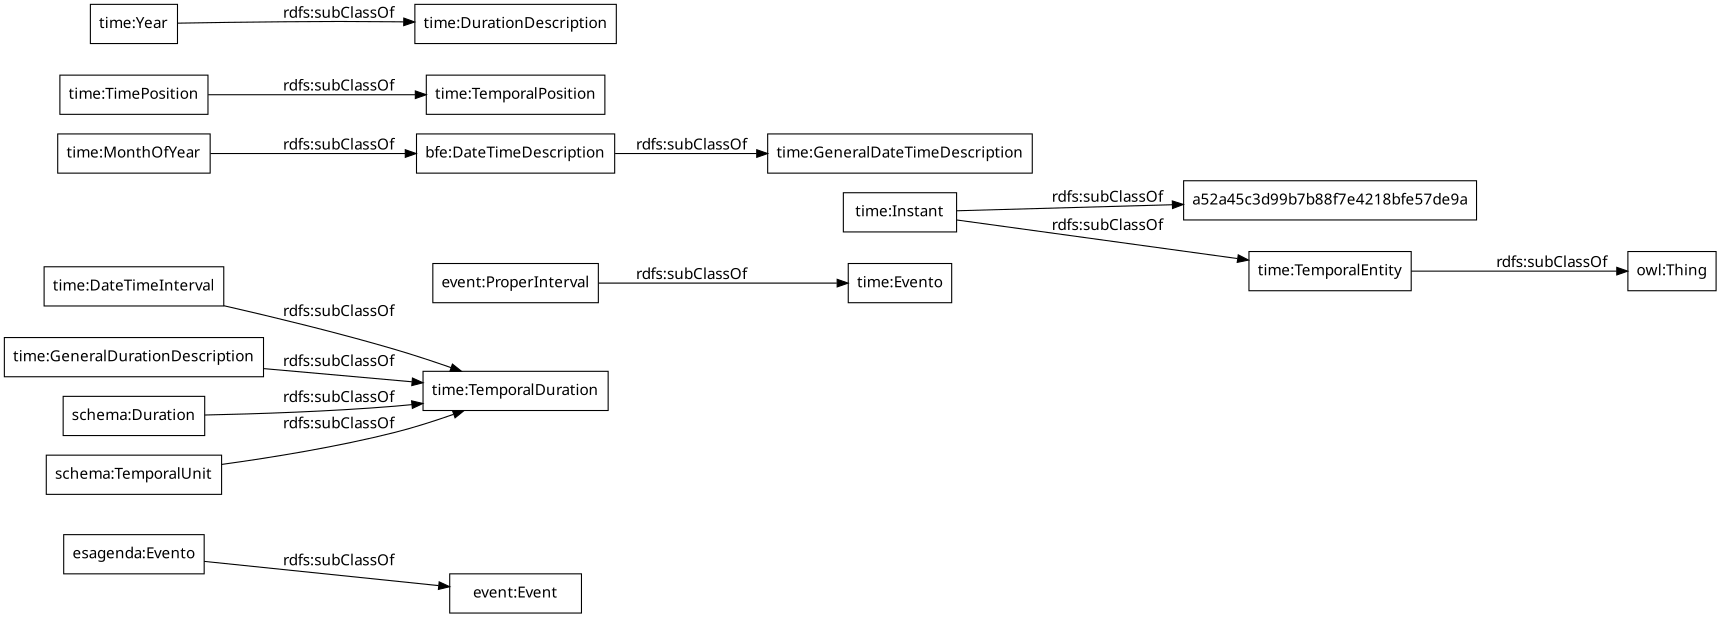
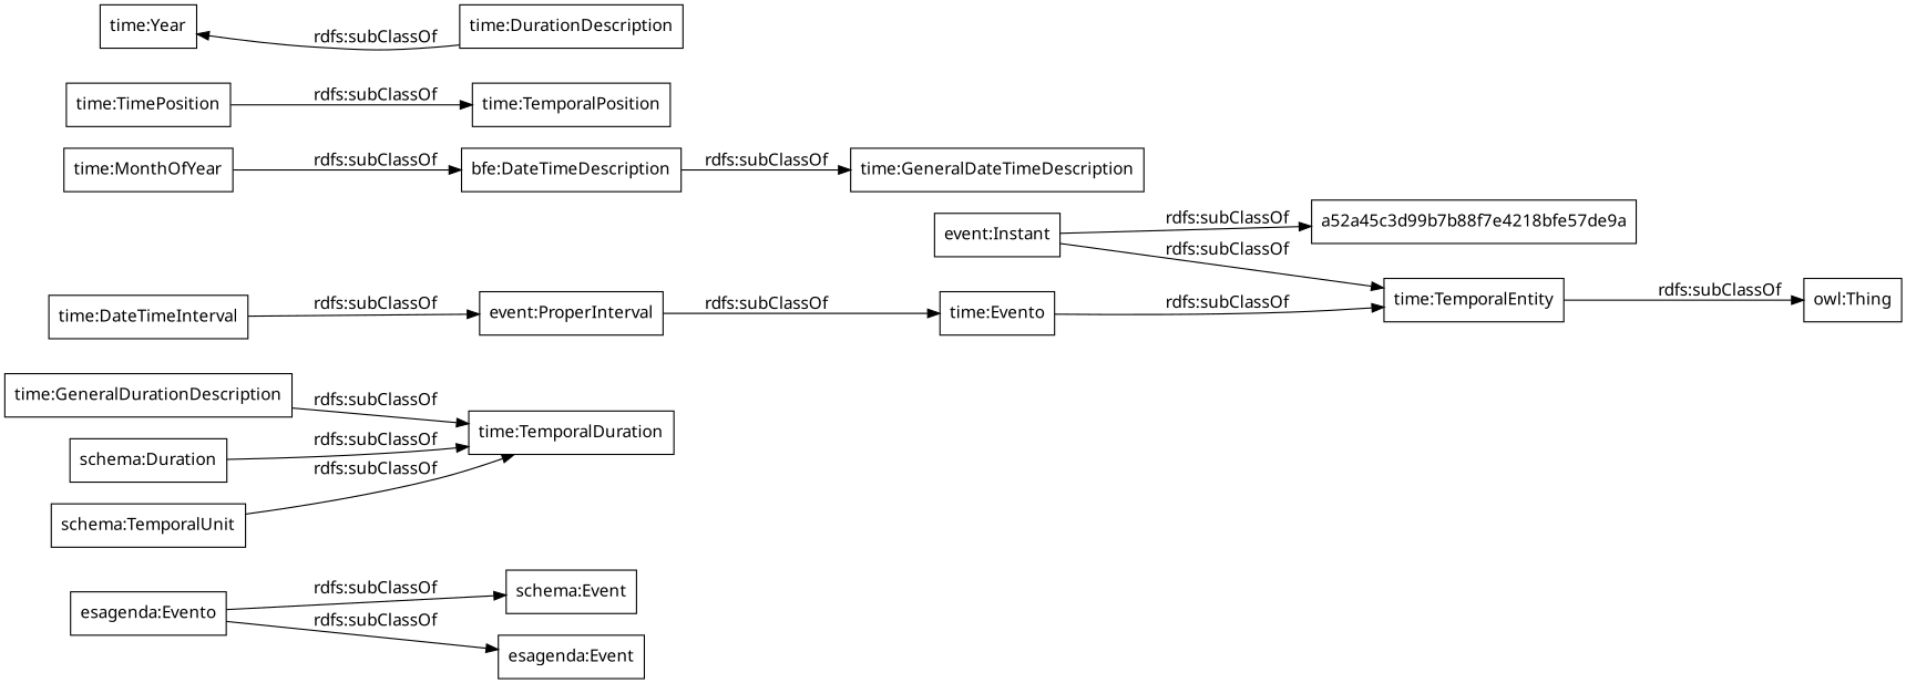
  digraph {
    fontname="Noto Sans"
    rankdir=LR
    node [color=black fontname="Noto Sans" shape=rectangle]
    edge [fontname="Noto Sans"]
    "esagenda:Evento"
-   "event:Event"
+   "schema:Event"
+   "event:Event" [label="esagenda:Event"]
    n4 [label="event:ProperInterval"]
    "time:DateTimeInterval"
    n6 [label="time:Evento"]
    "time:GeneralDurationDescription"
    "time:TemporalDuration"
    n9 [label="schema:Duration"]
    n10 [label="bfe:DateTimeDescription"]
    "time:GeneralDateTimeDescription"
    "time:TemporalEntity"
    "time:TimePosition"
    "time:TemporalPosition"
    "owl:Thing"
    "time:Year"
    "time:DurationDescription"
    "time:MonthOfYear"
    n19 [label="schema:TemporalUnit"]
-   "time:Instant"
+   "time:Instant" [label="event:Instant"]
    a52a45c3d99b7b88f7e4218bfe57de9a
+   "esagenda:Evento" -> "schema:Event" [label="rdfs:subClassOf"]
    "esagenda:Evento" -> "event:Event" [label="rdfs:subClassOf"]
    n4 -> n6 [label="rdfs:subClassOf"]
-   "time:DateTimeInterval" -> "time:TemporalDuration" [label="rdfs:subClassOf"]
+   "time:DateTimeInterval" -> n4 [label="rdfs:subClassOf"]
+   n6 -> "time:TemporalEntity" [label="rdfs:subClassOf"]
    "time:GeneralDurationDescription" -> "time:TemporalDuration" [label="rdfs:subClassOf"]
    n9 -> "time:TemporalDuration" [label="rdfs:subClassOf"]
    n10 -> "time:GeneralDateTimeDescription" [label="rdfs:subClassOf"]
    "time:TemporalEntity" -> "owl:Thing" [label="rdfs:subClassOf"]
    "time:TimePosition" -> "time:TemporalPosition" [label="rdfs:subClassOf"]
-   "time:Year" -> "time:DurationDescription" [label="rdfs:subClassOf"]
+   "time:DurationDescription" -> "time:Year" [label="rdfs:subClassOf"]
    "time:MonthOfYear" -> n10 [label="rdfs:subClassOf"]
    n19 -> "time:TemporalDuration" [label="rdfs:subClassOf"]
    "time:Instant" -> "time:TemporalEntity" [label="rdfs:subClassOf"]
    "time:Instant" -> a52a45c3d99b7b88f7e4218bfe57de9a [label="rdfs:subClassOf"]
  }
